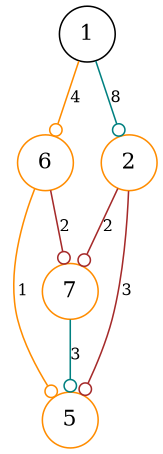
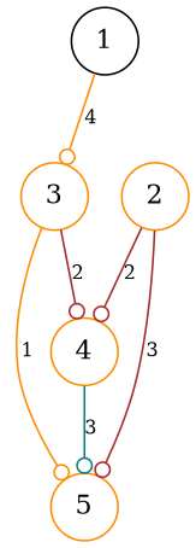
  digraph {
    node [color=darkorange shape=circle]
    edge [arrowhead=odot color=brown fontsize=10]
    1 [color=black]
-   3 [label=6]
+   3
    2
    5
-   4 [label=7]
+   4
    1 -> 3 [color=darkorange label=4]
-   1 -> 2 [color=teal label=8]
    3 -> 5 [color=darkorange label=1]
    3 -> 4 [label=2]
    2 -> 5 [label=3]
    2 -> 4 [label=2]
    4 -> 5 [color=teal label=3]
  }
